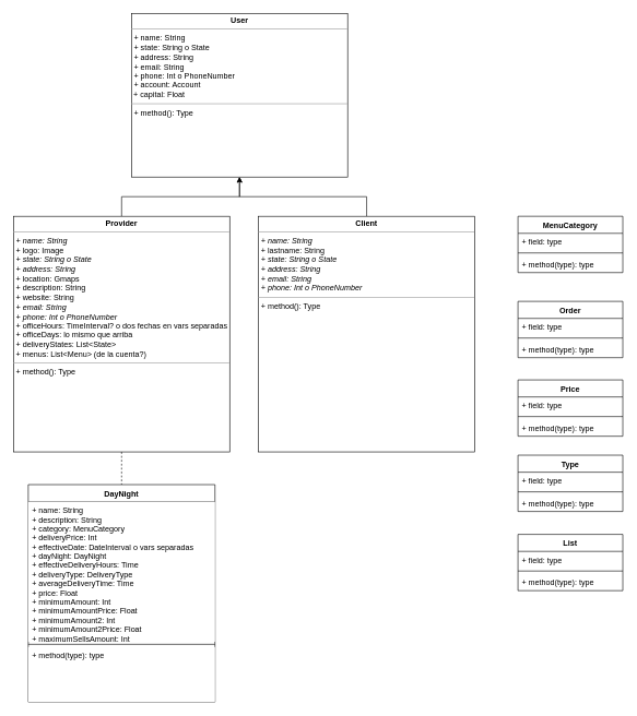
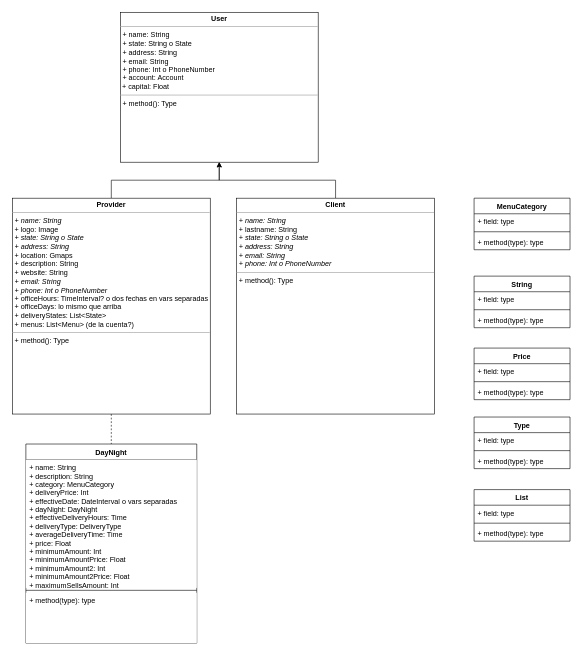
  <mxCell id="0" />
  <mxCell id="1" parent="0" />
  <mxCell id="2" style="edgeStyle=orthogonalEdgeStyle;rounded=0;orthogonalLoop=1;jettySize=auto;html=1;exitX=0.5;exitY=0;exitDx=0;exitDy=0;entryX=0.5;entryY=1;entryDx=0;entryDy=0;" edge="1" parent="1" source="4" target="7"><mxGeometry relative="1" as="geometry" /></mxCell>
  <mxCell id="3" style="edgeStyle=orthogonalEdgeStyle;rounded=0;orthogonalLoop=1;jettySize=auto;html=1;exitX=0.5;exitY=1;exitDx=0;exitDy=0;entryX=0.5;entryY=0;entryDx=0;entryDy=0;strokeColor=#000000;dashed=1;endArrow=none;endFill=0;" edge="1" parent="1" source="4" target="8"><mxGeometry relative="1" as="geometry" /></mxCell>
  <mxCell id="4" value="&lt;p style=&quot;margin: 0px ; margin-top: 4px ; text-align: center&quot;&gt;&lt;b&gt;Provider&lt;/b&gt;&lt;/p&gt;&lt;hr size=&quot;1&quot;&gt;&lt;p style=&quot;margin: 0px ; margin-left: 4px&quot;&gt;&lt;i&gt;+ name: String&lt;/i&gt;&lt;/p&gt;&lt;p style=&quot;margin: 0px ; margin-left: 4px&quot;&gt;+ logo: Image&lt;/p&gt;&lt;p style=&quot;margin: 0px ; margin-left: 4px&quot;&gt;&lt;i&gt;+ state: String o State&lt;/i&gt;&lt;/p&gt;&lt;p style=&quot;margin: 0px ; margin-left: 4px&quot;&gt;&lt;i&gt;+ address: String&lt;/i&gt;&lt;/p&gt;&lt;p style=&quot;margin: 0px ; margin-left: 4px&quot;&gt;+ location: Gmaps&lt;/p&gt;&lt;p style=&quot;margin: 0px ; margin-left: 4px&quot;&gt;+ description: String&lt;/p&gt;&lt;p style=&quot;margin: 0px ; margin-left: 4px&quot;&gt;+ website: String&lt;/p&gt;&lt;p style=&quot;margin: 0px ; margin-left: 4px&quot;&gt;&lt;i&gt;+ email: String&lt;/i&gt;&lt;/p&gt;&lt;p style=&quot;margin: 0px ; margin-left: 4px&quot;&gt;&lt;i&gt;+ phone: Int o PhoneNumber&lt;/i&gt;&lt;/p&gt;&lt;p style=&quot;margin: 0px ; margin-left: 4px&quot;&gt;+ officeHours: TimeInterval? o dos fechas en vars separadas&lt;/p&gt;&lt;p style=&quot;margin: 0px ; margin-left: 4px&quot;&gt;+ officeDays: lo mismo que arriba&lt;/p&gt;&lt;p style=&quot;margin: 0px ; margin-left: 4px&quot;&gt;+ deliveryStates: List&amp;lt;State&amp;gt;&lt;/p&gt;&lt;p style=&quot;margin: 0px ; margin-left: 4px&quot;&gt;+ menus: List&amp;lt;Menu&amp;gt; (de la cuenta?)&lt;/p&gt;&lt;hr size=&quot;1&quot;&gt;&lt;p style=&quot;margin: 0px ; margin-left: 4px&quot;&gt;+ method(): Type&lt;/p&gt;" style="verticalAlign=top;align=left;overflow=fill;fontSize=12;fontFamily=Helvetica;html=1;" vertex="1" parent="1"><mxGeometry x="20" y="330" width="330" height="360" as="geometry" /></mxCell>
  <mxCell id="5" style="edgeStyle=orthogonalEdgeStyle;rounded=0;orthogonalLoop=1;jettySize=auto;html=1;exitX=0.5;exitY=0;exitDx=0;exitDy=0;entryX=0.5;entryY=1;entryDx=0;entryDy=0;" edge="1" parent="1" source="6" target="7"><mxGeometry relative="1" as="geometry" /></mxCell>
  <mxCell id="6" value="&lt;p style=&quot;margin: 0px ; margin-top: 4px ; text-align: center&quot;&gt;&lt;b&gt;Client&lt;/b&gt;&lt;/p&gt;&lt;hr size=&quot;1&quot;&gt;&lt;p style=&quot;margin: 0px ; margin-left: 4px&quot;&gt;&lt;i&gt;+ name: String&lt;/i&gt;&lt;/p&gt;&lt;p style=&quot;margin: 0px ; margin-left: 4px&quot;&gt;+ lastname: String&lt;/p&gt;&lt;p style=&quot;margin: 0px ; margin-left: 4px&quot;&gt;&lt;i&gt;+ state: String o State&lt;/i&gt;&lt;/p&gt;&lt;p style=&quot;margin: 0px ; margin-left: 4px&quot;&gt;&lt;i&gt;+ address: String&lt;/i&gt;&lt;/p&gt;&lt;p style=&quot;margin: 0px ; margin-left: 4px&quot;&gt;&lt;i&gt;&lt;span&gt;+ email: String&lt;/span&gt;&lt;br&gt;&lt;/i&gt;&lt;/p&gt;&lt;p style=&quot;margin: 0px ; margin-left: 4px&quot;&gt;&lt;i&gt;+ phone: Int o PhoneNumber&lt;/i&gt;&lt;/p&gt;&lt;hr size=&quot;1&quot;&gt;&lt;p style=&quot;margin: 0px ; margin-left: 4px&quot;&gt;+ method(): Type&lt;/p&gt;" style="verticalAlign=top;align=left;overflow=fill;fontSize=12;fontFamily=Helvetica;html=1;" vertex="1" parent="1"><mxGeometry x="394" y="330" width="330" height="360" as="geometry" /></mxCell>
  <mxCell id="7" value="&lt;p style=&quot;margin: 0px ; margin-top: 4px ; text-align: center&quot;&gt;&lt;b&gt;User&lt;/b&gt;&lt;/p&gt;&lt;hr size=&quot;1&quot;&gt;&lt;p style=&quot;margin: 0px ; margin-left: 4px&quot;&gt;+ name: String&lt;/p&gt;&lt;p style=&quot;margin: 0px ; margin-left: 4px&quot;&gt;&lt;span&gt;+ state: String o State&lt;/span&gt;&lt;/p&gt;&lt;p style=&quot;margin: 0px ; margin-left: 4px&quot;&gt;+ address: String&lt;/p&gt;&lt;p style=&quot;margin: 0px ; margin-left: 4px&quot;&gt;&lt;span&gt;+ email: String&lt;/span&gt;&lt;br&gt;&lt;/p&gt;&lt;p style=&quot;margin: 0px ; margin-left: 4px&quot;&gt;+ phone: Int o PhoneNumber&lt;br&gt;&lt;/p&gt;&lt;p style=&quot;margin: 0px ; margin-left: 4px&quot;&gt;+ account: Account&lt;/p&gt;&amp;nbsp;+ capital: Float&lt;br&gt;&lt;hr size=&quot;1&quot;&gt;&lt;p style=&quot;margin: 0px ; margin-left: 4px&quot;&gt;+ method(): Type&lt;/p&gt;" style="verticalAlign=top;align=left;overflow=fill;fontSize=12;fontFamily=Helvetica;html=1;" vertex="1" parent="1"><mxGeometry x="200" y="20" width="330" height="250" as="geometry" /></mxCell>
  <mxCell id="8" value="DayNight" style="swimlane;fontStyle=1;align=center;verticalAlign=top;childLayout=stackLayout;horizontal=1;startSize=26;horizontalStack=0;resizeParent=1;resizeParentMax=0;resizeLast=0;collapsible=1;marginBottom=0;" vertex="1" parent="1"><mxGeometry x="42.5" y="740" width="285" height="332" as="geometry" /></mxCell>
  <mxCell id="9" value="+ name: String&#10;+ description: String&#10;+ category: MenuCategory&#10;+ deliveryPrice: Int&#10;+ effectiveDate: DateInterval o vars separadas&#10;+ dayNight: DayNight&#10;+ effectiveDeliveryHours: Time&#10;+ deliveryType: DeliveryType&#10;+ averageDeliveryTime: Time&#10;+ price: Float&#10;+ minimumAmount: Int&#10;+ minimumAmountPrice: Float&#10;+ minimumAmount2: Int&#10;+ minimumAmount2Price: Float&#10;+ maximumSellsAmount: Int" style="text;strokeColor=none;fillColor=#ffffff;align=left;verticalAlign=top;spacingLeft=4;spacingRight=4;overflow=hidden;rotatable=0;points=[[0,0.5],[1,0.5]];portConstraint=eastwest;" vertex="1" parent="8"><mxGeometry y="26" width="285" height="214" as="geometry" /></mxCell>
  <mxCell id="10" value="" style="line;strokeWidth=1;fillColor=none;align=left;verticalAlign=middle;spacingTop=-1;spacingLeft=3;spacingRight=3;rotatable=0;labelPosition=right;points=[];portConstraint=eastwest;" vertex="1" parent="8"><mxGeometry y="240" width="285" height="8" as="geometry" /></mxCell>
  <mxCell id="11" value="+ method(type): type" style="text;strokeColor=none;fillColor=#ffffff;align=left;verticalAlign=top;spacingLeft=4;spacingRight=4;overflow=hidden;rotatable=0;points=[[0,0.5],[1,0.5]];portConstraint=eastwest;" vertex="1" parent="8"><mxGeometry y="248" width="285" height="84" as="geometry" /></mxCell>
  <mxCell id="12" value="MenuCategory" style="swimlane;fontStyle=1;align=center;verticalAlign=top;childLayout=stackLayout;horizontal=1;startSize=26;horizontalStack=0;resizeParent=1;resizeParentMax=0;resizeLast=0;collapsible=1;marginBottom=0;fillColor=#ffffff;" vertex="1" parent="1"><mxGeometry x="790" y="330" width="160" height="86" as="geometry" /></mxCell>
  <mxCell id="13" value="+ field: type" style="text;strokeColor=none;fillColor=none;align=left;verticalAlign=top;spacingLeft=4;spacingRight=4;overflow=hidden;rotatable=0;points=[[0,0.5],[1,0.5]];portConstraint=eastwest;" vertex="1" parent="12"><mxGeometry y="26" width="160" height="26" as="geometry" /></mxCell>
  <mxCell id="14" value="" style="line;strokeWidth=1;fillColor=none;align=left;verticalAlign=middle;spacingTop=-1;spacingLeft=3;spacingRight=3;rotatable=0;labelPosition=right;points=[];portConstraint=eastwest;" vertex="1" parent="12"><mxGeometry y="52" width="160" height="8" as="geometry" /></mxCell>
  <mxCell id="15" value="+ method(type): type" style="text;strokeColor=none;fillColor=none;align=left;verticalAlign=top;spacingLeft=4;spacingRight=4;overflow=hidden;rotatable=0;points=[[0,0.5],[1,0.5]];portConstraint=eastwest;" vertex="1" parent="12"><mxGeometry y="60" width="160" height="26" as="geometry" /></mxCell>
- <mxCell id="16" value="Order" style="swimlane;fontStyle=1;align=center;verticalAlign=top;childLayout=stackLayout;horizontal=1;startSize=26;horizontalStack=0;resizeParent=1;resizeParentMax=0;resizeLast=0;collapsible=1;marginBottom=0;fillColor=#ffffff;" vertex="1" parent="1"><mxGeometry x="790" y="460" width="160" height="86" as="geometry" /></mxCell>
+ <mxCell id="16" value="String" style="swimlane;fontStyle=1;align=center;verticalAlign=top;childLayout=stackLayout;horizontal=1;startSize=26;horizontalStack=0;resizeParent=1;resizeParentMax=0;resizeLast=0;collapsible=1;marginBottom=0;fillColor=#ffffff;" vertex="1" parent="1"><mxGeometry x="790" y="460" width="160" height="86" as="geometry" /></mxCell>
  <mxCell id="17" value="+ field: type" style="text;strokeColor=none;fillColor=none;align=left;verticalAlign=top;spacingLeft=4;spacingRight=4;overflow=hidden;rotatable=0;points=[[0,0.5],[1,0.5]];portConstraint=eastwest;" vertex="1" parent="16"><mxGeometry y="26" width="160" height="26" as="geometry" /></mxCell>
  <mxCell id="18" value="" style="line;strokeWidth=1;fillColor=none;align=left;verticalAlign=middle;spacingTop=-1;spacingLeft=3;spacingRight=3;rotatable=0;labelPosition=right;points=[];portConstraint=eastwest;" vertex="1" parent="16"><mxGeometry y="52" width="160" height="8" as="geometry" /></mxCell>
  <mxCell id="19" value="+ method(type): type" style="text;strokeColor=none;fillColor=none;align=left;verticalAlign=top;spacingLeft=4;spacingRight=4;overflow=hidden;rotatable=0;points=[[0,0.5],[1,0.5]];portConstraint=eastwest;" vertex="1" parent="16"><mxGeometry y="60" width="160" height="26" as="geometry" /></mxCell>
  <mxCell id="20" value="Price" style="swimlane;fontStyle=1;align=center;verticalAlign=top;childLayout=stackLayout;horizontal=1;startSize=26;horizontalStack=0;resizeParent=1;resizeParentMax=0;resizeLast=0;collapsible=1;marginBottom=0;fillColor=#ffffff;" vertex="1" parent="1"><mxGeometry x="790" y="580" width="160" height="86" as="geometry" /></mxCell>
  <mxCell id="21" value="+ field: type" style="text;strokeColor=none;fillColor=none;align=left;verticalAlign=top;spacingLeft=4;spacingRight=4;overflow=hidden;rotatable=0;points=[[0,0.5],[1,0.5]];portConstraint=eastwest;" vertex="1" parent="20"><mxGeometry y="26" width="160" height="26" as="geometry" /></mxCell>
  <mxCell id="22" value="" style="line;strokeWidth=1;fillColor=none;align=left;verticalAlign=middle;spacingTop=-1;spacingLeft=3;spacingRight=3;rotatable=0;labelPosition=right;points=[];portConstraint=eastwest;" vertex="1" parent="20"><mxGeometry y="52" width="160" height="8" as="geometry" /></mxCell>
  <mxCell id="23" value="+ method(type): type" style="text;strokeColor=none;fillColor=none;align=left;verticalAlign=top;spacingLeft=4;spacingRight=4;overflow=hidden;rotatable=0;points=[[0,0.5],[1,0.5]];portConstraint=eastwest;" vertex="1" parent="20"><mxGeometry y="60" width="160" height="26" as="geometry" /></mxCell>
  <mxCell id="24" value="Type" style="swimlane;fontStyle=1;align=center;verticalAlign=top;childLayout=stackLayout;horizontal=1;startSize=26;horizontalStack=0;resizeParent=1;resizeParentMax=0;resizeLast=0;collapsible=1;marginBottom=0;fillColor=#ffffff;" vertex="1" parent="1"><mxGeometry x="790" y="695" width="160" height="86" as="geometry" /></mxCell>
  <mxCell id="25" value="+ field: type" style="text;strokeColor=none;fillColor=none;align=left;verticalAlign=top;spacingLeft=4;spacingRight=4;overflow=hidden;rotatable=0;points=[[0,0.5],[1,0.5]];portConstraint=eastwest;" vertex="1" parent="24"><mxGeometry y="26" width="160" height="26" as="geometry" /></mxCell>
  <mxCell id="26" value="" style="line;strokeWidth=1;fillColor=none;align=left;verticalAlign=middle;spacingTop=-1;spacingLeft=3;spacingRight=3;rotatable=0;labelPosition=right;points=[];portConstraint=eastwest;" vertex="1" parent="24"><mxGeometry y="52" width="160" height="8" as="geometry" /></mxCell>
  <mxCell id="27" value="+ method(type): type" style="text;strokeColor=none;fillColor=none;align=left;verticalAlign=top;spacingLeft=4;spacingRight=4;overflow=hidden;rotatable=0;points=[[0,0.5],[1,0.5]];portConstraint=eastwest;" vertex="1" parent="24"><mxGeometry y="60" width="160" height="26" as="geometry" /></mxCell>
  <mxCell id="28" value="List" style="swimlane;fontStyle=1;align=center;verticalAlign=top;childLayout=stackLayout;horizontal=1;startSize=26;horizontalStack=0;resizeParent=1;resizeParentMax=0;resizeLast=0;collapsible=1;marginBottom=0;fillColor=#ffffff;" vertex="1" parent="1"><mxGeometry x="790" y="816" width="160" height="86" as="geometry" /></mxCell>
  <mxCell id="29" value="+ field: type" style="text;strokeColor=none;fillColor=none;align=left;verticalAlign=top;spacingLeft=4;spacingRight=4;overflow=hidden;rotatable=0;points=[[0,0.5],[1,0.5]];portConstraint=eastwest;" vertex="1" parent="28"><mxGeometry y="26" width="160" height="26" as="geometry" /></mxCell>
  <mxCell id="30" value="" style="line;strokeWidth=1;fillColor=none;align=left;verticalAlign=middle;spacingTop=-1;spacingLeft=3;spacingRight=3;rotatable=0;labelPosition=right;points=[];portConstraint=eastwest;" vertex="1" parent="28"><mxGeometry y="52" width="160" height="8" as="geometry" /></mxCell>
  <mxCell id="31" value="+ method(type): type" style="text;strokeColor=none;fillColor=none;align=left;verticalAlign=top;spacingLeft=4;spacingRight=4;overflow=hidden;rotatable=0;points=[[0,0.5],[1,0.5]];portConstraint=eastwest;" vertex="1" parent="28"><mxGeometry y="60" width="160" height="26" as="geometry" /></mxCell>
